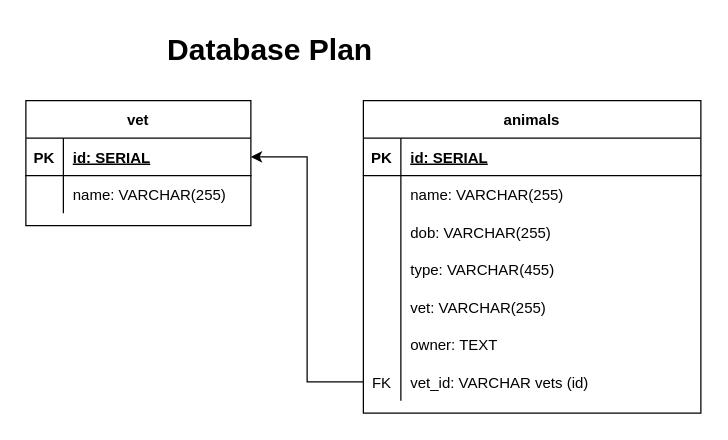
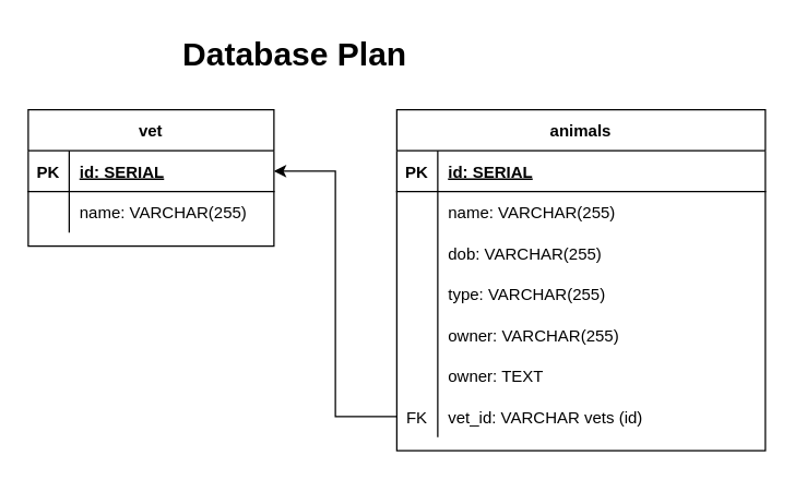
  <mxCell id="0" />
  <mxCell id="1" parent="0" />
  <mxCell id="2" value="vet" style="shape=table;startSize=30;container=1;collapsible=1;childLayout=tableLayout;fixedRows=1;rowLines=0;fontStyle=1;align=center;resizeLast=1;" parent="1" vertex="1"><mxGeometry x="20" y="80" width="180" height="100" as="geometry" /></mxCell>
  <mxCell id="3" value="" style="shape=partialRectangle;collapsible=0;dropTarget=0;pointerEvents=0;fillColor=none;top=0;left=0;bottom=1;right=0;points=[[0,0.5],[1,0.5]];portConstraint=eastwest;" parent="2" vertex="1"><mxGeometry y="30" width="180" height="30" as="geometry" /></mxCell>
  <mxCell id="4" value="PK" style="shape=partialRectangle;connectable=0;fillColor=none;top=0;left=0;bottom=0;right=0;fontStyle=1;overflow=hidden;" parent="3" vertex="1"><mxGeometry width="30" height="30" as="geometry" /></mxCell>
  <mxCell id="5" value="id: SERIAL" style="shape=partialRectangle;connectable=0;fillColor=none;top=0;left=0;bottom=0;right=0;align=left;spacingLeft=6;fontStyle=5;overflow=hidden;" parent="3" vertex="1"><mxGeometry x="30" width="150" height="30" as="geometry" /></mxCell>
  <mxCell id="6" value="" style="shape=partialRectangle;collapsible=0;dropTarget=0;pointerEvents=0;fillColor=none;top=0;left=0;bottom=0;right=0;points=[[0,0.5],[1,0.5]];portConstraint=eastwest;" parent="2" vertex="1"><mxGeometry y="60" width="180" height="30" as="geometry" /></mxCell>
  <mxCell id="7" value="" style="shape=partialRectangle;connectable=0;fillColor=none;top=0;left=0;bottom=0;right=0;editable=1;overflow=hidden;" parent="6" vertex="1"><mxGeometry width="30" height="30" as="geometry" /></mxCell>
  <mxCell id="8" value="name: VARCHAR(255)" style="shape=partialRectangle;connectable=0;fillColor=none;top=0;left=0;bottom=0;right=0;align=left;spacingLeft=6;overflow=hidden;" parent="6" vertex="1"><mxGeometry x="30" width="150" height="30" as="geometry" /></mxCell>
  <mxCell id="9" value="animals" style="shape=table;startSize=30;container=1;collapsible=1;childLayout=tableLayout;fixedRows=1;rowLines=0;fontStyle=1;align=center;resizeLast=1;" parent="1" vertex="1"><mxGeometry x="290" y="80" width="270" height="250" as="geometry" /></mxCell>
  <mxCell id="10" value="" style="shape=partialRectangle;collapsible=0;dropTarget=0;pointerEvents=0;fillColor=none;top=0;left=0;bottom=1;right=0;points=[[0,0.5],[1,0.5]];portConstraint=eastwest;" parent="9" vertex="1"><mxGeometry y="30" width="270" height="30" as="geometry" /></mxCell>
  <mxCell id="11" value="PK" style="shape=partialRectangle;connectable=0;fillColor=none;top=0;left=0;bottom=0;right=0;fontStyle=1;overflow=hidden;" parent="10" vertex="1"><mxGeometry width="30" height="30" as="geometry" /></mxCell>
  <mxCell id="12" value="id: SERIAL" style="shape=partialRectangle;connectable=0;fillColor=none;top=0;left=0;bottom=0;right=0;align=left;spacingLeft=6;fontStyle=5;overflow=hidden;" parent="10" vertex="1"><mxGeometry x="30" width="240" height="30" as="geometry" /></mxCell>
  <mxCell id="13" value="" style="shape=partialRectangle;collapsible=0;dropTarget=0;pointerEvents=0;fillColor=none;top=0;left=0;bottom=0;right=0;points=[[0,0.5],[1,0.5]];portConstraint=eastwest;" parent="9" vertex="1"><mxGeometry y="60" width="270" height="30" as="geometry" /></mxCell>
  <mxCell id="14" value="" style="shape=partialRectangle;connectable=0;fillColor=none;top=0;left=0;bottom=0;right=0;editable=1;overflow=hidden;" parent="13" vertex="1"><mxGeometry width="30" height="30" as="geometry" /></mxCell>
  <mxCell id="15" value="name: VARCHAR(255)" style="shape=partialRectangle;connectable=0;fillColor=none;top=0;left=0;bottom=0;right=0;align=left;spacingLeft=6;overflow=hidden;" parent="13" vertex="1"><mxGeometry x="30" width="240" height="30" as="geometry" /></mxCell>
  <mxCell id="16" value="" style="shape=partialRectangle;collapsible=0;dropTarget=0;pointerEvents=0;fillColor=none;top=0;left=0;bottom=0;right=0;points=[[0,0.5],[1,0.5]];portConstraint=eastwest;" parent="9" vertex="1"><mxGeometry y="90" width="270" height="30" as="geometry" /></mxCell>
  <mxCell id="17" value="" style="shape=partialRectangle;connectable=0;fillColor=none;top=0;left=0;bottom=0;right=0;editable=1;overflow=hidden;" parent="16" vertex="1"><mxGeometry width="30" height="30" as="geometry" /></mxCell>
  <mxCell id="18" value="dob: VARCHAR(255)" style="shape=partialRectangle;connectable=0;fillColor=none;top=0;left=0;bottom=0;right=0;align=left;spacingLeft=6;overflow=hidden;" parent="16" vertex="1"><mxGeometry x="30" width="240" height="30" as="geometry" /></mxCell>
  <mxCell id="19" value="" style="shape=partialRectangle;collapsible=0;dropTarget=0;pointerEvents=0;fillColor=none;top=0;left=0;bottom=0;right=0;points=[[0,0.5],[1,0.5]];portConstraint=eastwest;" parent="9" vertex="1"><mxGeometry y="120" width="270" height="30" as="geometry" /></mxCell>
  <mxCell id="20" value="" style="shape=partialRectangle;connectable=0;fillColor=none;top=0;left=0;bottom=0;right=0;editable=1;overflow=hidden;" parent="19" vertex="1"><mxGeometry width="30" height="30" as="geometry" /></mxCell>
- <mxCell id="21" value="type: VARCHAR(455)" style="shape=partialRectangle;connectable=0;fillColor=none;top=0;left=0;bottom=0;right=0;align=left;spacingLeft=6;overflow=hidden;" parent="19" vertex="1"><mxGeometry x="30" width="240" height="30" as="geometry" /></mxCell>
+ <mxCell id="21" value="type: VARCHAR(255)" style="shape=partialRectangle;connectable=0;fillColor=none;top=0;left=0;bottom=0;right=0;align=left;spacingLeft=6;overflow=hidden;" parent="19" vertex="1"><mxGeometry x="30" width="240" height="30" as="geometry" /></mxCell>
  <mxCell id="22" value="" style="shape=partialRectangle;collapsible=0;dropTarget=0;pointerEvents=0;fillColor=none;top=0;left=0;bottom=0;right=0;points=[[0,0.5],[1,0.5]];portConstraint=eastwest;" parent="9" vertex="1"><mxGeometry y="150" width="270" height="30" as="geometry" /></mxCell>
  <mxCell id="23" value="" style="shape=partialRectangle;connectable=0;fillColor=none;top=0;left=0;bottom=0;right=0;editable=1;overflow=hidden;" parent="22" vertex="1"><mxGeometry width="30" height="30" as="geometry" /></mxCell>
- <mxCell id="24" value="vet: VARCHAR(255)" style="shape=partialRectangle;connectable=0;fillColor=none;top=0;left=0;bottom=0;right=0;align=left;spacingLeft=6;overflow=hidden;" parent="22" vertex="1"><mxGeometry x="30" width="240" height="30" as="geometry" /></mxCell>
+ <mxCell id="24" value="owner: VARCHAR(255)" style="shape=partialRectangle;connectable=0;fillColor=none;top=0;left=0;bottom=0;right=0;align=left;spacingLeft=6;overflow=hidden;" parent="22" vertex="1"><mxGeometry x="30" width="240" height="30" as="geometry" /></mxCell>
  <mxCell id="25" value="" style="shape=partialRectangle;collapsible=0;dropTarget=0;pointerEvents=0;fillColor=none;top=0;left=0;bottom=0;right=0;points=[[0,0.5],[1,0.5]];portConstraint=eastwest;" parent="9" vertex="1"><mxGeometry y="180" width="270" height="30" as="geometry" /></mxCell>
  <mxCell id="26" value="" style="shape=partialRectangle;connectable=0;fillColor=none;top=0;left=0;bottom=0;right=0;editable=1;overflow=hidden;" parent="25" vertex="1"><mxGeometry width="30" height="30" as="geometry" /></mxCell>
  <mxCell id="27" value="owner: TEXT" style="shape=partialRectangle;connectable=0;fillColor=none;top=0;left=0;bottom=0;right=0;align=left;spacingLeft=6;overflow=hidden;" parent="25" vertex="1"><mxGeometry x="30" width="240" height="30" as="geometry" /></mxCell>
  <mxCell id="28" value="" style="shape=partialRectangle;collapsible=0;dropTarget=0;pointerEvents=0;fillColor=none;top=0;left=0;bottom=0;right=0;points=[[0,0.5],[1,0.5]];portConstraint=eastwest;" parent="9" vertex="1"><mxGeometry y="210" width="270" height="30" as="geometry" /></mxCell>
  <mxCell id="29" value="FK" style="shape=partialRectangle;connectable=0;fillColor=none;top=0;left=0;bottom=0;right=0;editable=1;overflow=hidden;" parent="28" vertex="1"><mxGeometry width="30" height="30" as="geometry" /></mxCell>
  <mxCell id="30" value="vet_id: VARCHAR vets (id)" style="shape=partialRectangle;connectable=0;fillColor=none;top=0;left=0;bottom=0;right=0;align=left;spacingLeft=6;overflow=hidden;" parent="28" vertex="1"><mxGeometry x="30" width="240" height="30" as="geometry" /></mxCell>
  <mxCell id="31" value="Database Plan" style="text;strokeColor=none;fillColor=none;html=1;fontSize=24;fontStyle=1;verticalAlign=middle;align=center;" parent="1" vertex="1"><mxGeometry x="165" y="20" width="100" height="40" as="geometry" /></mxCell>
  <mxCell id="32" style="edgeStyle=orthogonalEdgeStyle;rounded=0;orthogonalLoop=1;jettySize=auto;html=1;" parent="1" source="28" target="3" edge="1"><mxGeometry relative="1" as="geometry" /></mxCell>
